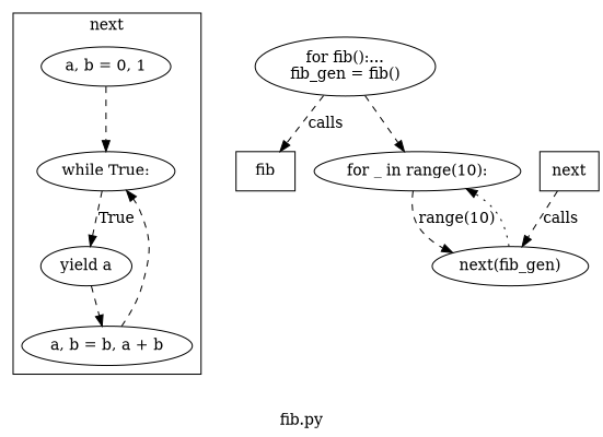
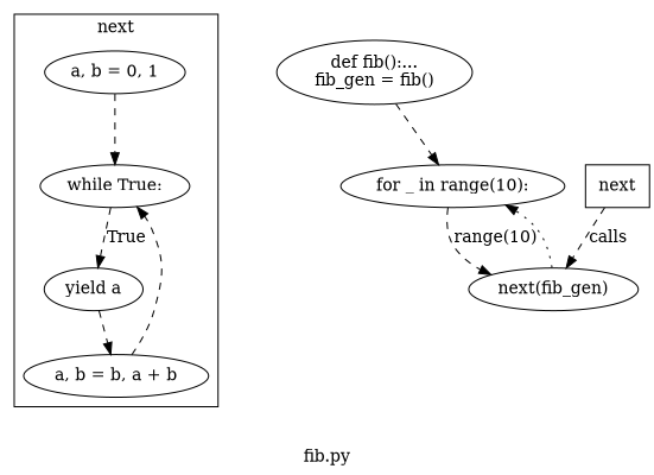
  digraph {
    label="fib.py"
    edge [style=dashed]
    n1 [height=0.5 label="a, b = 0, 1\n" width=1.336]
    n2 [height=0.5 label="while True:\n" width=1.4443]
    n3 [height=0.5 label="yield a\n" width=0.95686]
    n4 [height=0.5 label="a, b = b, a + b\n" width=1.7151]
-   n5 [height=0.74639 label="for fib():...\nfib_gen = fib()\n" width=1.9249]
-   n6 [height=0.5 label=fib shape=box width=0.75]
+   n5 [height=0.74639 label="def fib():...\nfib_gen = fib()\n" width=1.9249]
    n7 [height=0.5 label="for _ in range(10):\n" width=2.1123]
    n8 [height=0.5 label="next(fib_gen)\n" width=1.6249]
    n9 [height=0.5 label=next shape=box width=0.75]
    subgraph cluster_1 {
      label=next
      n1
      n2
      n3
      n4
    }
    n1 -> n2
    n2 -> n3 [label=True]
    n3 -> n4
    n4 -> n2
-   n5 -> n6 [label=calls]
    n5 -> n7
    n7 -> n8 [label="range(10)\n"]
    n8 -> n7 [style=dotted]
    n9 -> n8 [label=calls]
  }
